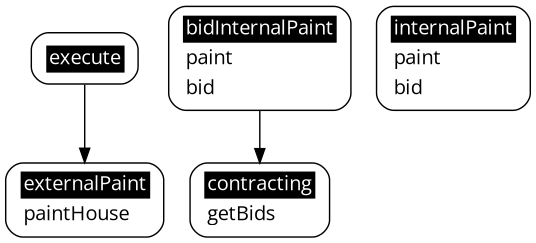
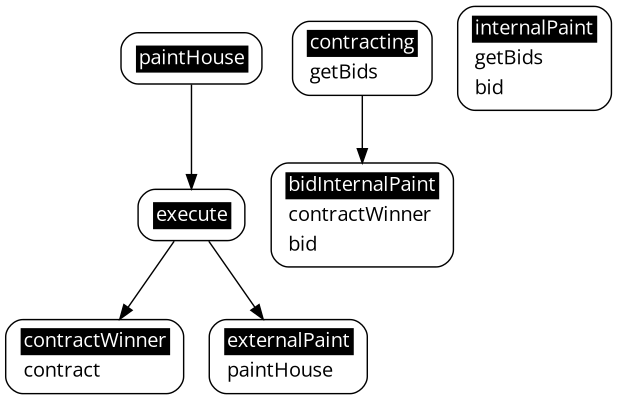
  digraph {
    fontname="Open Sans"
    node [fillcolor=white fontname="Open Sans" shape=Mrecord style=filled]
    edge [fontname="Open Sans"]
+   n1 [label=<<table border="0" cellborder="0" bgcolor="white"><tr><td bgcolor="black" align="center"><font color="white">paintHouse</font></td></tr></table>>]
    n2 [label=<<table border="0" cellborder="0" bgcolor="white"><tr><td bgcolor="black" align="center"><font color="white">execute</font></td></tr></table>>]
    n3 [label=<<table border="0" cellborder="0" bgcolor="white"><tr><td bgcolor="black" align="center"><font color="white">contracting</font></td></tr><tr><td align="left">getBids</td></tr></table>>]
-   n4 [label=<<table border="0" cellborder="0" bgcolor="white"><tr><td bgcolor="black" align="center"><font color="white">bidInternalPaint</font></td></tr><tr><td align="left">paint</td></tr><tr><td align="left">bid</td></tr></table>>]
+   n4 [label=<<table border="0" cellborder="0" bgcolor="white"><tr><td bgcolor="black" align="center"><font color="white">bidInternalPaint</font></td></tr><tr><td align="left">contractWinner</td></tr><tr><td align="left">bid</td></tr></table>>]
+   n5 [label=<<table border="0" cellborder="0" bgcolor="white"><tr><td bgcolor="black" align="center"><font color="white">contractWinner</font></td></tr><tr><td align="left">contract</td></tr></table>>]
    n6 [label=<<table border="0" cellborder="0" bgcolor="white"><tr><td bgcolor="black" align="center"><font color="white">externalPaint</font></td></tr><tr><td align="left">paintHouse</td></tr></table>>]
-   n7 [label=<<table border="0" cellborder="0" bgcolor="white"><tr><td bgcolor="black" align="center"><font color="white">internalPaint</font></td></tr><tr><td align="left">paint</td></tr><tr><td align="left">bid</td></tr></table>>]
+   n7 [label=<<table border="0" cellborder="0" bgcolor="white"><tr><td bgcolor="black" align="center"><font color="white">internalPaint</font></td></tr><tr><td align="left">getBids</td></tr><tr><td align="left">bid</td></tr></table>>]
+   n1 -> n2
+   n2 -> n5
    n2 -> n6
-   n4 -> n3
+   n3 -> n4
  }
